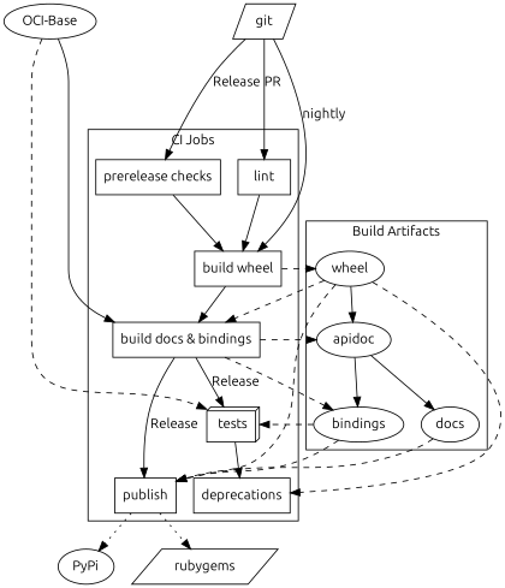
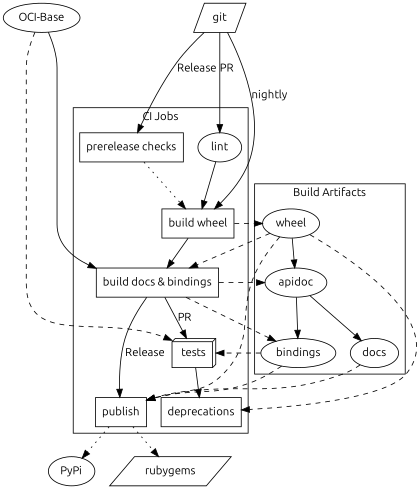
  digraph {
    fontname=Ubuntu
    node [fontname=Ubuntu shape=box]
    edge [fontname=Ubuntu]
    git [shape=parallelogram]
    n2 [label="OCI-Base" shape=""]
    PyPi [shape=ellipse]
    rubygems [shape=parallelogram]
    publish
    n6 [label="build docs & bindings"]
    tests [shape=box3d]
    n8 [label="build wheel"]
    wheel [shape=""]
    apidoc [shape=""]
    bindings [shape=""]
    docs [shape=""]
    deprecations
-   lint
+   lint [shape=ellipse]
    n15 [label="prerelease checks"]
    subgraph sub_1 {
      rank=source
      git
      n2
    }
    subgraph sub_2 {
      rank=sink
      PyPi
      rubygems
    }
    subgraph sub_3 {
      PyPi
      rubygems
      publish
    }
    subgraph sub_4 {
      n2
      publish
      n6
      tests
      n8
      wheel
      apidoc
      bindings
      docs
    }
    subgraph cluster_5 {
      label="CI Jobs"
      n6
      tests
      n8
      lint
      n15
      subgraph sub_6 {
        label="CI Jobs"
        rank=same
        publish
        deprecations
      }
    }
    subgraph cluster_7 {
      label="Build Artifacts"
      wheel
      apidoc
      bindings
      docs
    }
    git -> n8 [label=nightly]
    git -> lint [label=PR]
    git -> n15 [label=Release]
    n2 -> n6 [style=solid]
    n2 -> tests [style=dashed]
    publish -> PyPi [style=dotted]
    publish -> rubygems [style=dotted]
    n6 -> publish [label=Release]
-   n6 -> tests [label=Release]
+   n6 -> tests [label=PR]
    n6 -> apidoc [style=dashed]
    n6 -> bindings [style=dashed]
    tests -> deprecations
    n8 -> n6
    n8 -> wheel [style=dashed]
    wheel -> publish [style=dashed]
    wheel -> n6 [style=dashed]
    wheel -> apidoc
    wheel -> deprecations [style=dashed]
    apidoc -> bindings
    apidoc -> docs
    bindings -> publish [style=dashed]
    bindings -> tests [style=dashed]
    docs -> publish [style=dashed]
    lint -> n8
-   n15 -> n8
+   n15 -> n8 [style=dotted]
  }
